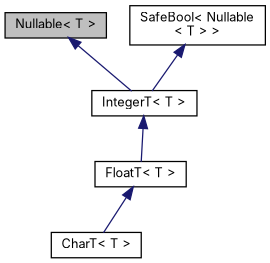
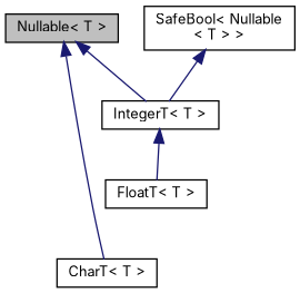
  digraph {
    fontname=Inter
    node [color=black fillcolor=white fontname=Inter fontsize=10 shape=record style=filled]
    edge [color=midnightblue dir=back fontname=Inter fontsize=10 labelfontname=Helvetica labelfontsize=10 style=solid]
    n1 [fillcolor=grey75 fontcolor=black height=0.2 label="Nullable\< T \>" width=0.4]
    n2 [height=0.2 label="CharT\< T \>" width=0.4]
    n3 [height=0.2 label="IntegerT\< T \>" width=0.4]
    n4 [height=0.2 label="FloatT\< T \>" width=0.4]
    n5 [height=0.2 label="SafeBool\< Nullable\l\< T \> \>" width=0.4]
-   n4 -> n2
+   n1 -> n2
    n1 -> n3
    n3 -> n4
    n5 -> n3
  }
